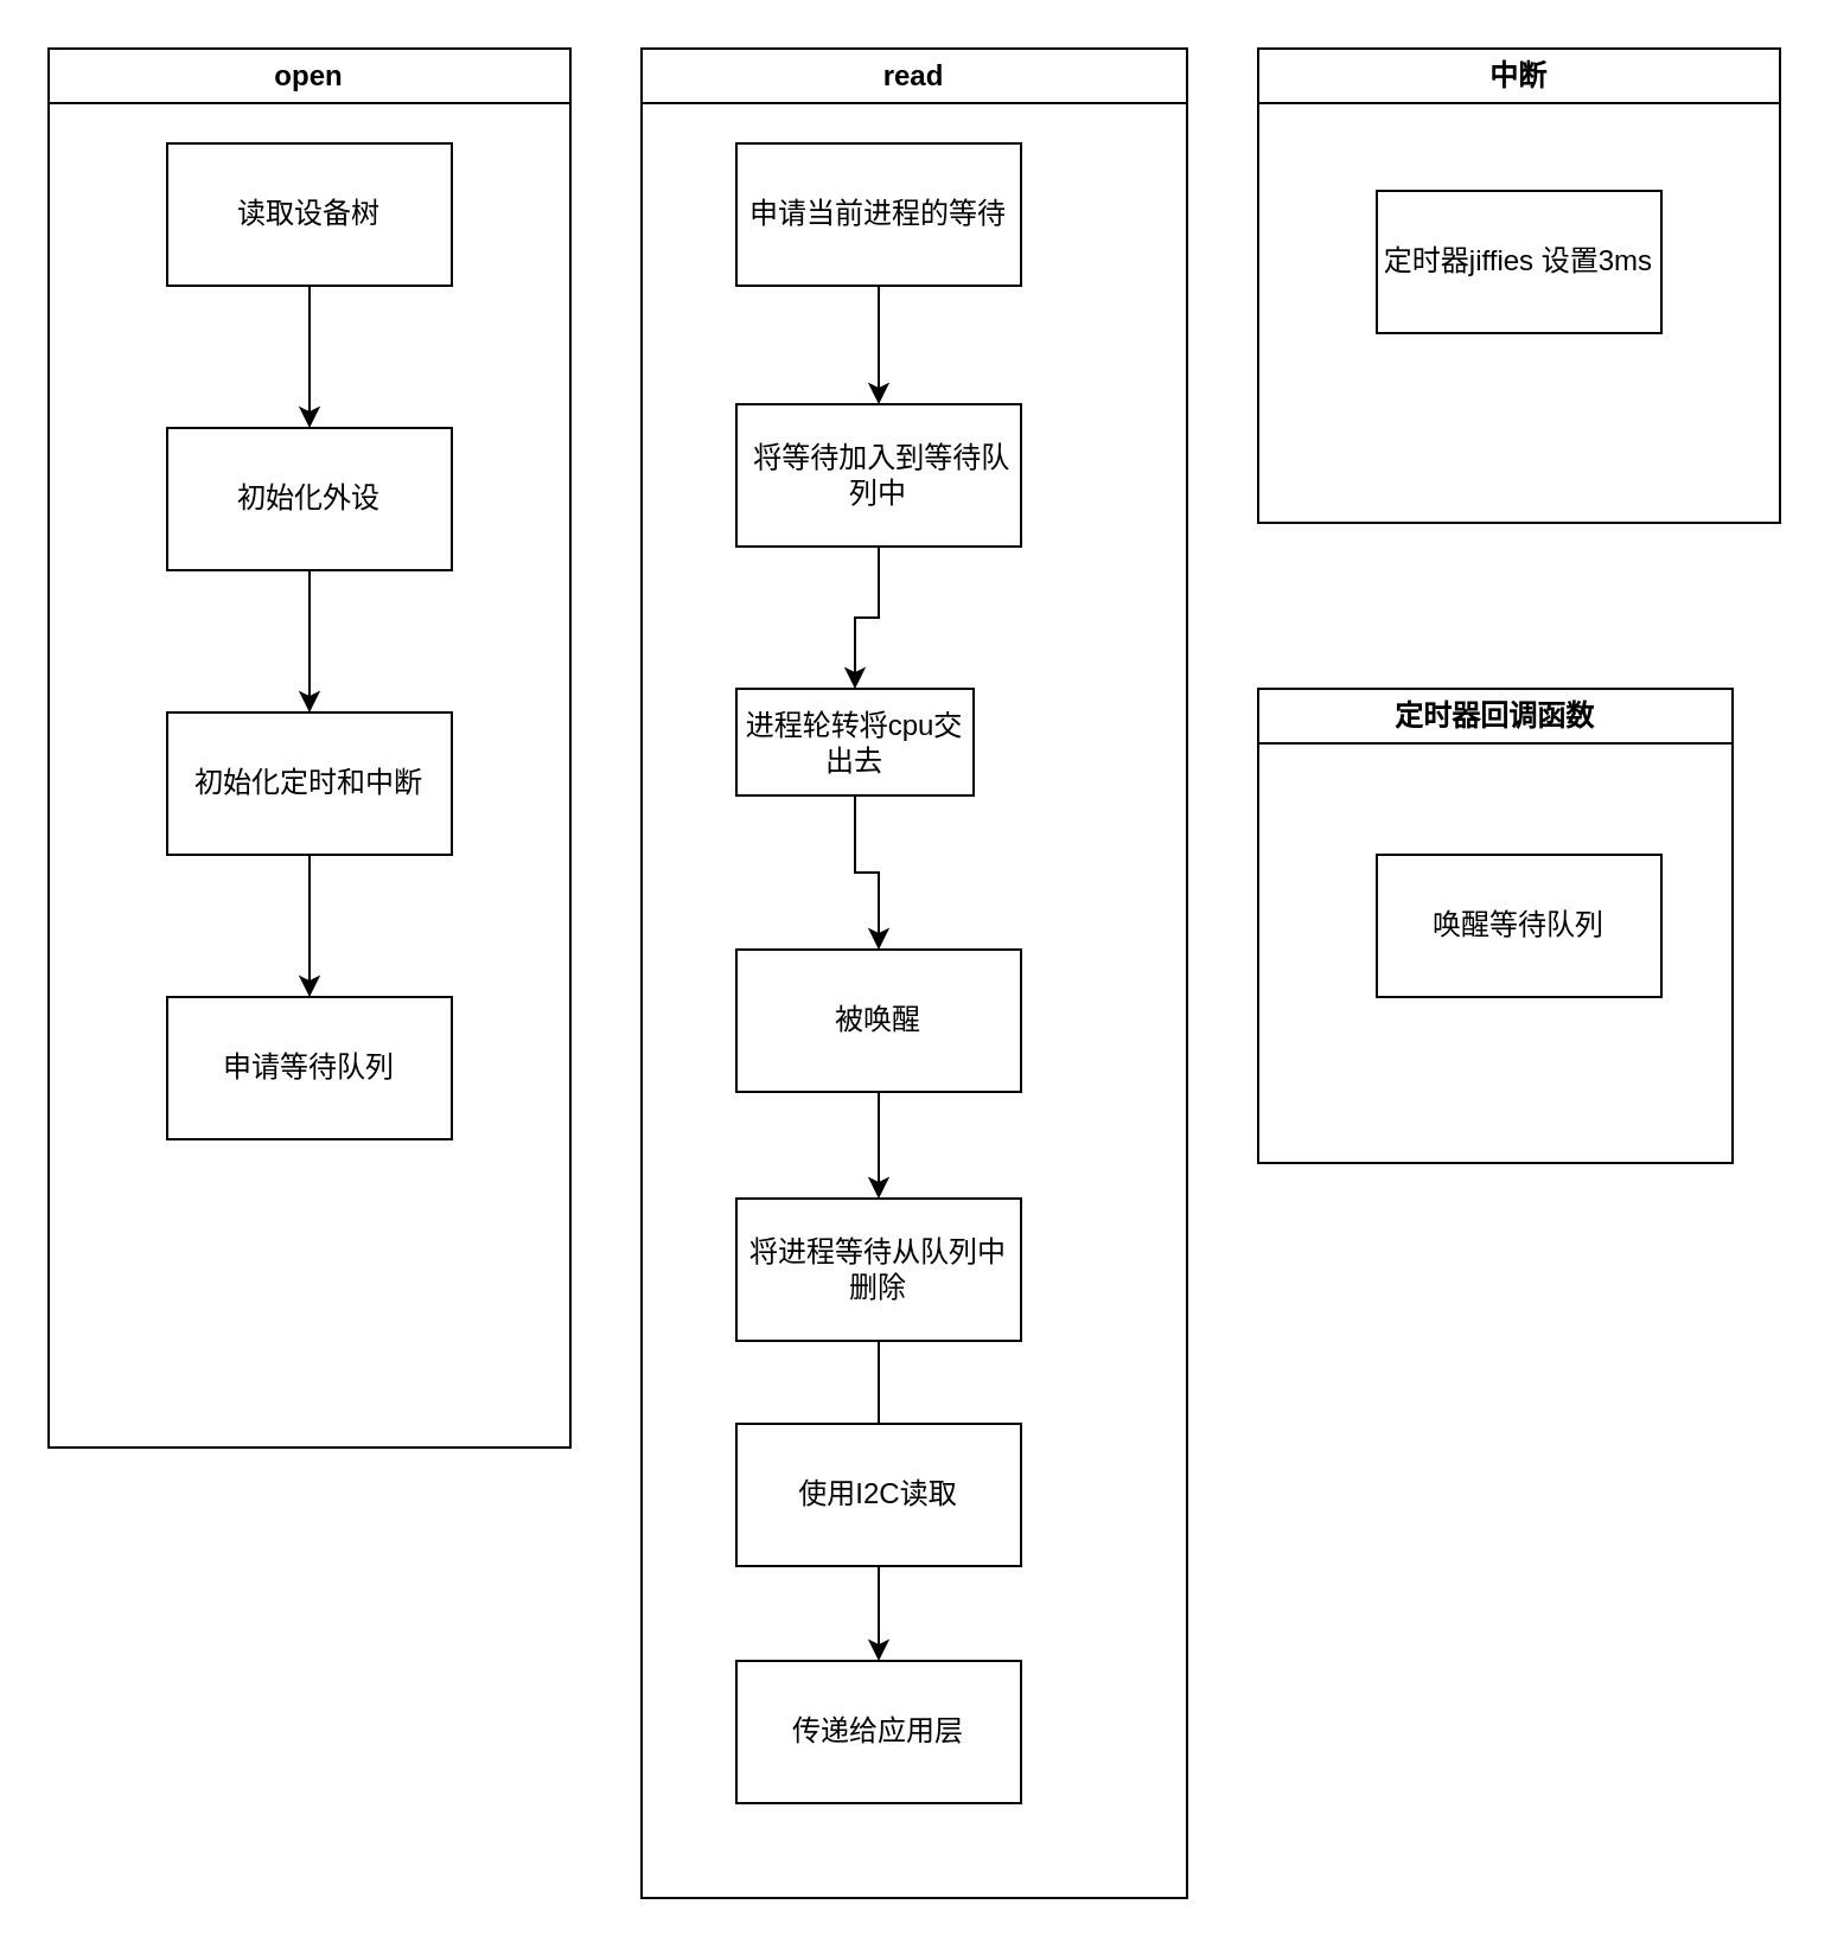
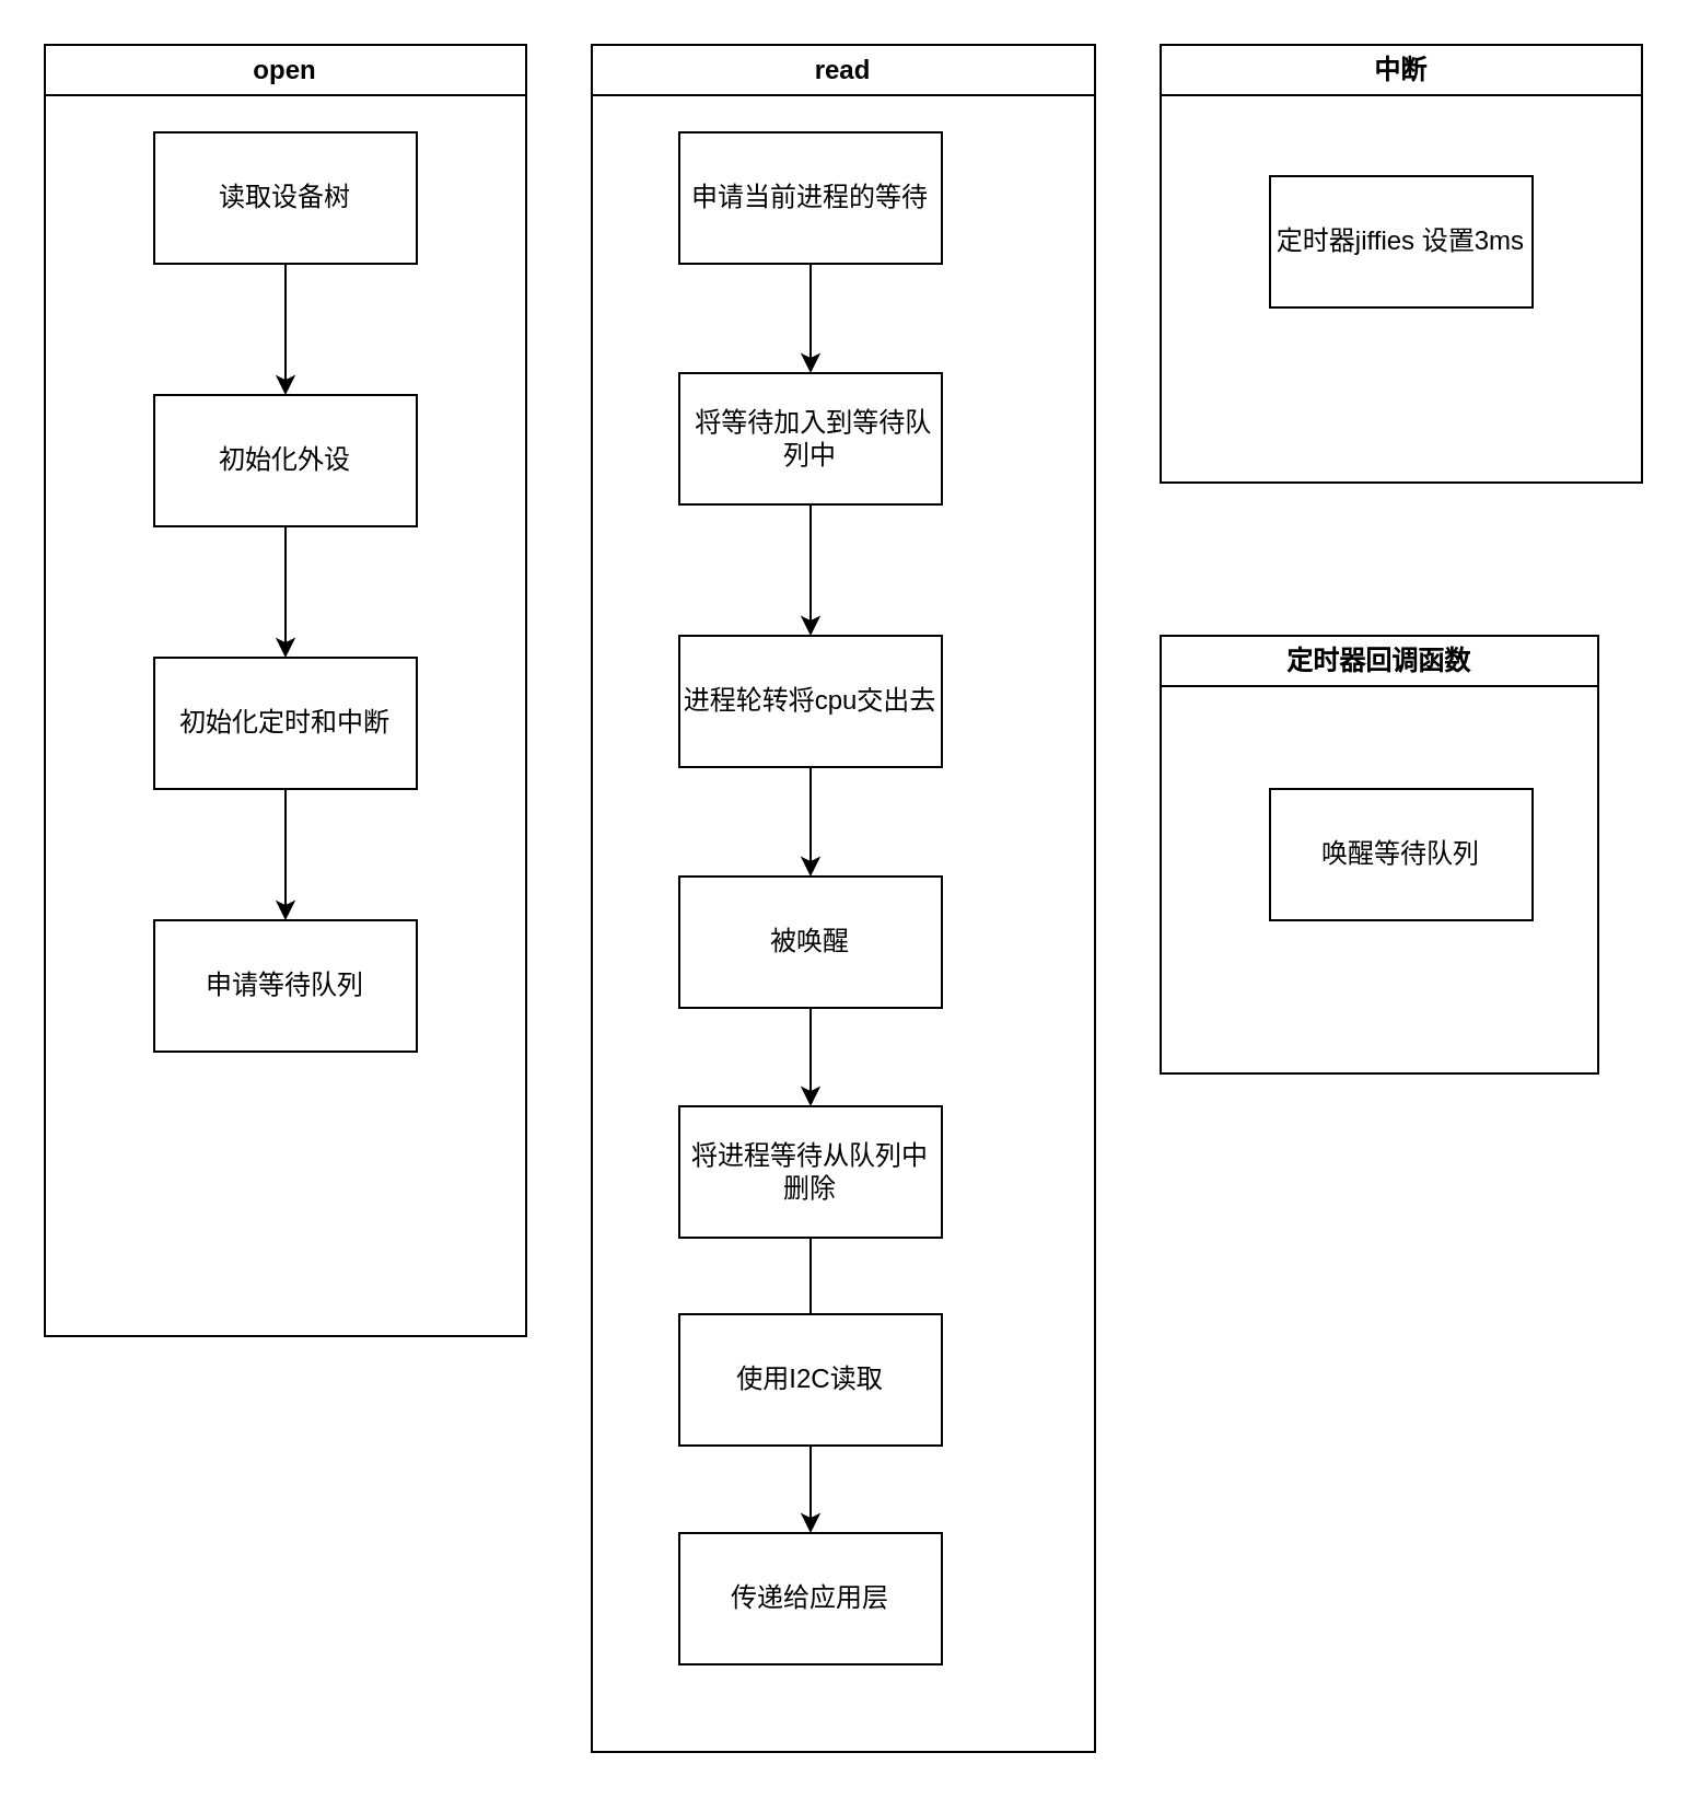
  <mxCell id="0" />
  <mxCell id="1" parent="0" />
  <mxCell id="2" value="open" style="swimlane;whiteSpace=wrap;html=1;" vertex="1" parent="1"><mxGeometry x="20" y="20" width="220" height="590" as="geometry"><mxRectangle x="70" y="60" width="70" height="30" as="alternateBounds" /></mxGeometry></mxCell>
  <mxCell id="3" value="" style="edgeStyle=orthogonalEdgeStyle;rounded=0;orthogonalLoop=1;jettySize=auto;html=1;" edge="1" parent="2" source="9" target="6"><mxGeometry relative="1" as="geometry" /></mxCell>
  <mxCell id="4" value="读取设备树" style="rounded=0;whiteSpace=wrap;html=1;" vertex="1" parent="2"><mxGeometry x="50" y="40" width="120" height="60" as="geometry" /></mxCell>
  <mxCell id="5" style="edgeStyle=orthogonalEdgeStyle;rounded=0;orthogonalLoop=1;jettySize=auto;html=1;exitX=0.5;exitY=1;exitDx=0;exitDy=0;entryX=0.5;entryY=0;entryDx=0;entryDy=0;" edge="1" parent="2" source="6" target="7"><mxGeometry relative="1" as="geometry" /></mxCell>
  <mxCell id="6" value="初始化定时和中断" style="rounded=0;whiteSpace=wrap;html=1;" vertex="1" parent="2"><mxGeometry x="50" y="280" width="120" height="60" as="geometry" /></mxCell>
  <mxCell id="7" value="申请等待队列" style="whiteSpace=wrap;html=1;" vertex="1" parent="2"><mxGeometry x="50" y="400" width="120" height="60" as="geometry" /></mxCell>
  <mxCell id="8" value="" style="edgeStyle=orthogonalEdgeStyle;rounded=0;orthogonalLoop=1;jettySize=auto;html=1;" edge="1" parent="2" source="4" target="9"><mxGeometry relative="1" as="geometry"><mxPoint x="180" y="210" as="sourcePoint" /><mxPoint x="170" y="390" as="targetPoint" /></mxGeometry></mxCell>
  <mxCell id="9" value="初始化外设" style="rounded=0;whiteSpace=wrap;html=1;" vertex="1" parent="2"><mxGeometry x="50" y="160" width="120" height="60" as="geometry" /></mxCell>
  <mxCell id="10" value="read" style="swimlane;whiteSpace=wrap;html=1;" vertex="1" parent="1"><mxGeometry x="270" y="20" width="230" height="780" as="geometry" /></mxCell>
  <mxCell id="11" value="" style="edgeStyle=orthogonalEdgeStyle;rounded=0;orthogonalLoop=1;jettySize=auto;html=1;" edge="1" parent="10" source="12" target="14"><mxGeometry relative="1" as="geometry" /></mxCell>
  <mxCell id="12" value="申请当前进程的等待" style="whiteSpace=wrap;html=1;rounded=0;" vertex="1" parent="10"><mxGeometry x="40" y="40" width="120" height="60" as="geometry" /></mxCell>
  <mxCell id="13" value="" style="edgeStyle=orthogonalEdgeStyle;rounded=0;orthogonalLoop=1;jettySize=auto;html=1;" edge="1" parent="10" source="14" target="16"><mxGeometry relative="1" as="geometry" /></mxCell>
  <mxCell id="14" value="&amp;nbsp;将等待加入到等待队列中" style="whiteSpace=wrap;html=1;rounded=0;" vertex="1" parent="10"><mxGeometry x="40" y="150" width="120" height="60" as="geometry" /></mxCell>
  <mxCell id="15" style="edgeStyle=orthogonalEdgeStyle;rounded=0;orthogonalLoop=1;jettySize=auto;html=1;exitX=0.5;exitY=1;exitDx=0;exitDy=0;" edge="1" parent="10" source="16" target="18"><mxGeometry relative="1" as="geometry" /></mxCell>
- <mxCell id="16" value="进程轮转将cpu交出去" style="whiteSpace=wrap;html=1;rounded=0;" vertex="1" parent="10"><mxGeometry x="40" y="270" width="100" height="45" as="geometry" /></mxCell>
+ <mxCell id="16" value="进程轮转将cpu交出去" style="whiteSpace=wrap;html=1;rounded=0;" vertex="1" parent="10"><mxGeometry x="40" y="270" width="120" height="60" as="geometry" /></mxCell>
  <mxCell id="17" style="edgeStyle=orthogonalEdgeStyle;rounded=0;orthogonalLoop=1;jettySize=auto;html=1;exitX=0.5;exitY=1;exitDx=0;exitDy=0;entryX=0.5;entryY=0;entryDx=0;entryDy=0;" edge="1" parent="10" source="18" target="20"><mxGeometry relative="1" as="geometry" /></mxCell>
  <mxCell id="18" value="被唤醒" style="rounded=0;whiteSpace=wrap;html=1;" vertex="1" parent="10"><mxGeometry x="40" y="380" width="120" height="60" as="geometry" /></mxCell>
  <mxCell id="19" style="edgeStyle=orthogonalEdgeStyle;rounded=0;orthogonalLoop=1;jettySize=auto;html=1;exitX=0.5;exitY=1;exitDx=0;exitDy=0;entryX=0.5;entryY=0;entryDx=0;entryDy=0;endArrow=none;" edge="1" parent="10" source="20" target="22"><mxGeometry relative="1" as="geometry" /></mxCell>
  <mxCell id="20" value="将进程等待从队列中删除" style="whiteSpace=wrap;html=1;" vertex="1" parent="10"><mxGeometry x="40" y="485" width="120" height="60" as="geometry" /></mxCell>
  <mxCell id="21" style="edgeStyle=orthogonalEdgeStyle;rounded=0;orthogonalLoop=1;jettySize=auto;html=1;exitX=0.5;exitY=1;exitDx=0;exitDy=0;entryX=0.5;entryY=0;entryDx=0;entryDy=0;" edge="1" parent="10" source="22" target="24"><mxGeometry relative="1" as="geometry" /></mxCell>
  <mxCell id="22" value="使用I2C读取" style="rounded=0;whiteSpace=wrap;html=1;" vertex="1" parent="10"><mxGeometry x="40" y="580" width="120" height="60" as="geometry" /></mxCell>
  <mxCell id="23" style="edgeStyle=orthogonalEdgeStyle;rounded=0;orthogonalLoop=1;jettySize=auto;html=1;exitX=0.5;exitY=1;exitDx=0;exitDy=0;" edge="1" parent="10" source="24"><mxGeometry relative="1" as="geometry"><mxPoint x="110" y="720" as="targetPoint" /></mxGeometry></mxCell>
  <mxCell id="24" value="传递给应用层" style="rounded=0;whiteSpace=wrap;html=1;" vertex="1" parent="10"><mxGeometry x="40" y="680" width="120" height="60" as="geometry" /></mxCell>
  <mxCell id="25" value="中断" style="swimlane;whiteSpace=wrap;html=1;" vertex="1" parent="1"><mxGeometry x="530" y="20" width="220" height="200" as="geometry" /></mxCell>
  <mxCell id="26" value="定时器jiffies 设置3ms" style="rounded=0;whiteSpace=wrap;html=1;" vertex="1" parent="25"><mxGeometry x="50" y="60" width="120" height="60" as="geometry" /></mxCell>
  <mxCell id="27" value="定时器回调函数" style="swimlane;whiteSpace=wrap;html=1;" vertex="1" parent="1"><mxGeometry x="530" y="290" width="200" height="200" as="geometry" /></mxCell>
  <mxCell id="28" value="唤醒等待队列" style="rounded=0;whiteSpace=wrap;html=1;" vertex="1" parent="27"><mxGeometry x="50" y="70" width="120" height="60" as="geometry" /></mxCell>
